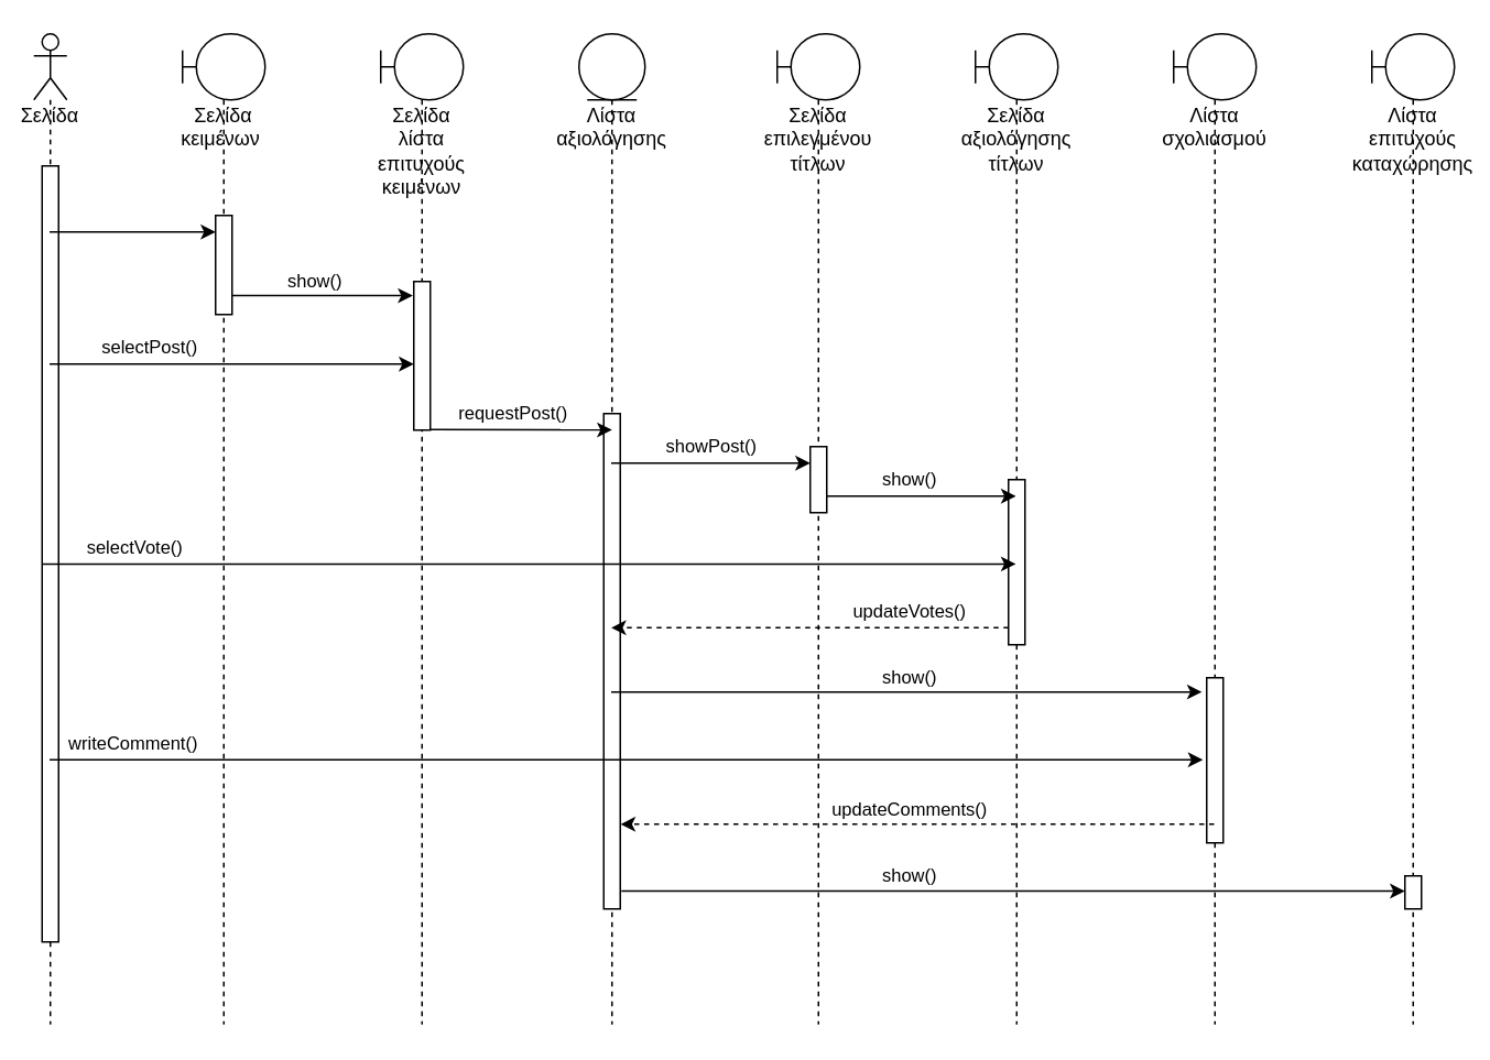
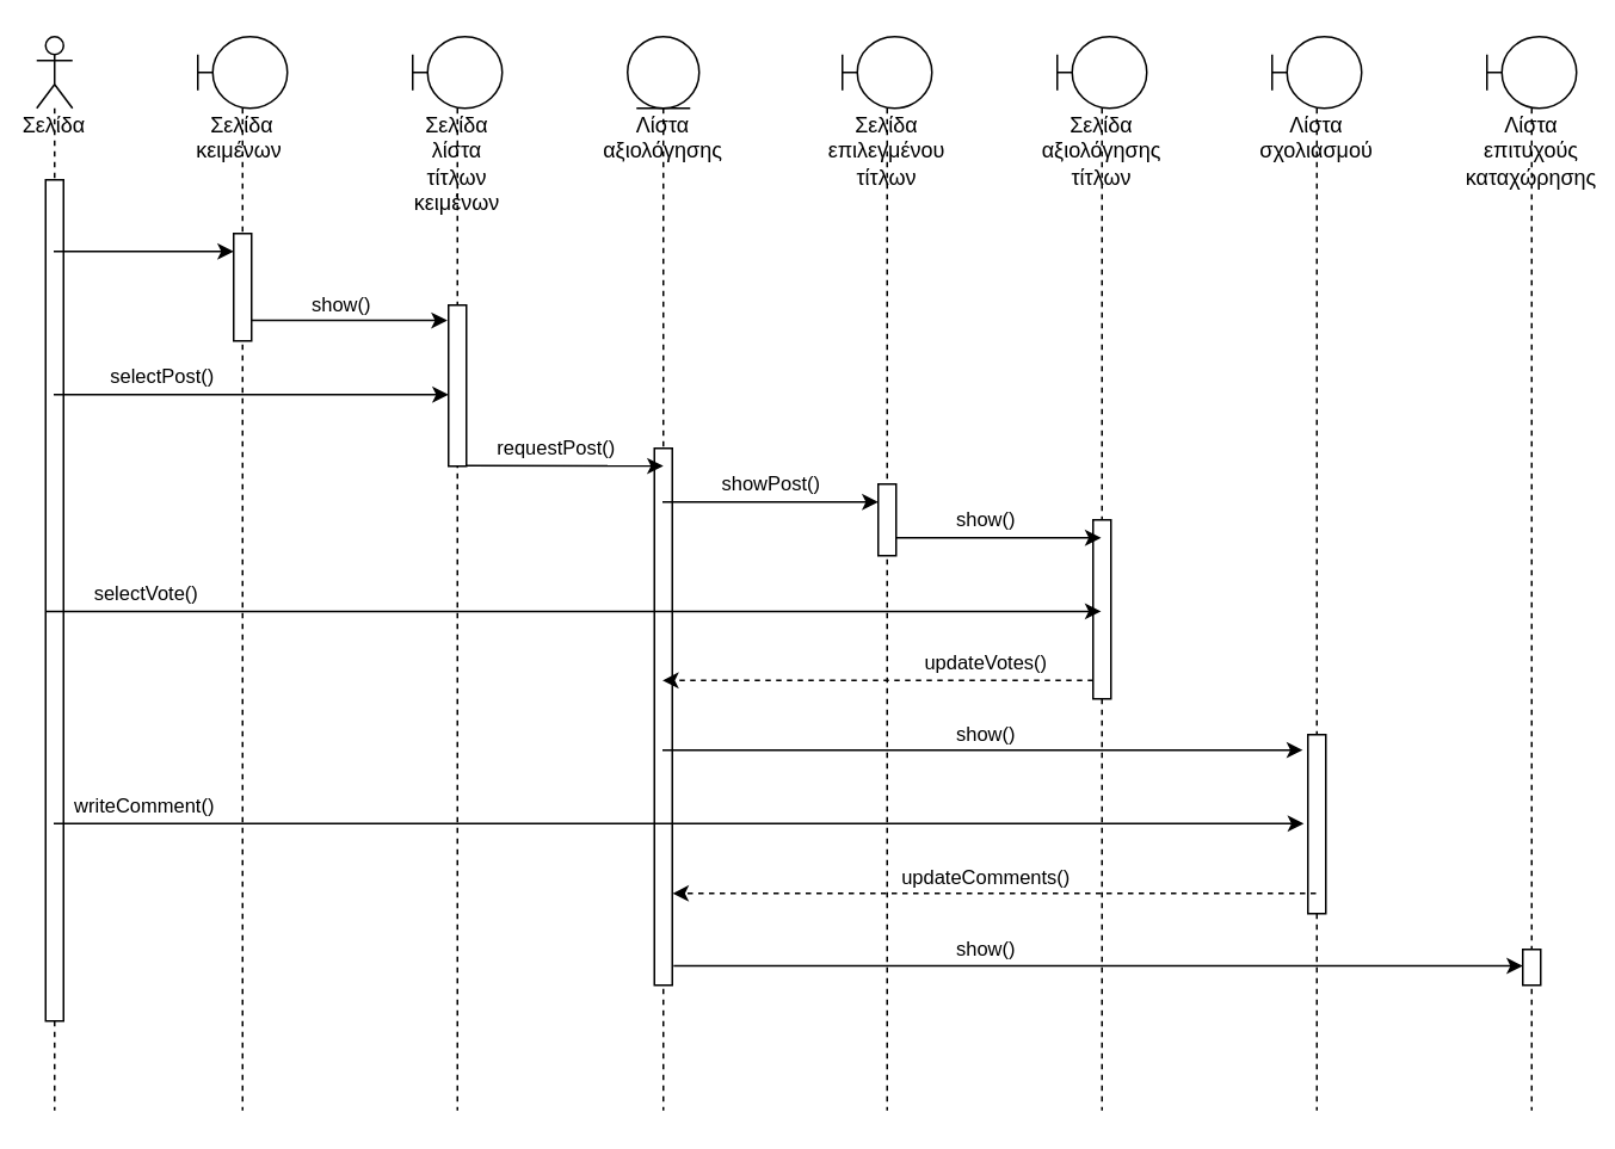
  <mxCell id="0" />
  <mxCell id="1" parent="0" />
  <mxCell id="2" value="Σελίδα" style="shape=umlLifeline;participant=umlActor;perimeter=lifelinePerimeter;whiteSpace=wrap;html=1;container=1;collapsible=0;recursiveResize=0;verticalAlign=top;spacingTop=36;outlineConnect=0;" vertex="1" parent="1"><mxGeometry x="20" y="20" width="20" height="600" as="geometry" /></mxCell>
  <mxCell id="3" value="" style="html=1;points=[];perimeter=orthogonalPerimeter;" vertex="1" parent="2"><mxGeometry x="5" y="80" width="10" height="470" as="geometry" /></mxCell>
  <mxCell id="4" value="Σελίδα κειμένων&amp;nbsp;" style="shape=umlLifeline;participant=umlBoundary;perimeter=lifelinePerimeter;whiteSpace=wrap;html=1;container=1;collapsible=0;recursiveResize=0;verticalAlign=top;spacingTop=36;outlineConnect=0;" vertex="1" parent="1"><mxGeometry x="110" y="20" width="50" height="600" as="geometry" /></mxCell>
  <mxCell id="5" value="" style="html=1;points=[];perimeter=orthogonalPerimeter;" vertex="1" parent="4"><mxGeometry x="20" y="110" width="10" height="60" as="geometry" /></mxCell>
- <mxCell id="6" value="Σελίδα λίστα επιτυχούς κειμένων" style="shape=umlLifeline;participant=umlBoundary;perimeter=lifelinePerimeter;whiteSpace=wrap;html=1;container=1;collapsible=0;recursiveResize=0;verticalAlign=top;spacingTop=36;outlineConnect=0;" vertex="1" parent="1"><mxGeometry x="230" y="20" width="50" height="600" as="geometry" /></mxCell>
+ <mxCell id="6" value="Σελίδα λίστα τίτλων κειμένων" style="shape=umlLifeline;participant=umlBoundary;perimeter=lifelinePerimeter;whiteSpace=wrap;html=1;container=1;collapsible=0;recursiveResize=0;verticalAlign=top;spacingTop=36;outlineConnect=0;" vertex="1" parent="1"><mxGeometry x="230" y="20" width="50" height="600" as="geometry" /></mxCell>
  <mxCell id="7" value="" style="html=1;points=[];perimeter=orthogonalPerimeter;" vertex="1" parent="6"><mxGeometry x="20" y="150" width="10" height="90" as="geometry" /></mxCell>
  <mxCell id="8" value="Σελίδα επιλεγμένου τίτλων" style="shape=umlLifeline;participant=umlBoundary;perimeter=lifelinePerimeter;whiteSpace=wrap;html=1;container=1;collapsible=0;recursiveResize=0;verticalAlign=top;spacingTop=36;outlineConnect=0;" vertex="1" parent="1"><mxGeometry x="470" y="20" width="50" height="600" as="geometry" /></mxCell>
  <mxCell id="9" value="" style="html=1;points=[];perimeter=orthogonalPerimeter;" vertex="1" parent="8"><mxGeometry x="20" y="250" width="10" height="40" as="geometry" /></mxCell>
  <mxCell id="10" value="Λίστα αξιολόγησης" style="shape=umlLifeline;participant=umlEntity;perimeter=lifelinePerimeter;whiteSpace=wrap;html=1;container=1;collapsible=0;recursiveResize=0;verticalAlign=top;spacingTop=36;outlineConnect=0;" vertex="1" parent="1"><mxGeometry x="350" y="20" width="40" height="600" as="geometry" /></mxCell>
  <mxCell id="11" value="" style="html=1;points=[];perimeter=orthogonalPerimeter;" vertex="1" parent="10"><mxGeometry x="15" y="230" width="10" height="300" as="geometry" /></mxCell>
  <mxCell id="12" value="Σελίδα αξιολόγησης τίτλων" style="shape=umlLifeline;participant=umlBoundary;perimeter=lifelinePerimeter;whiteSpace=wrap;html=1;container=1;collapsible=0;recursiveResize=0;verticalAlign=top;spacingTop=36;outlineConnect=0;" vertex="1" parent="1"><mxGeometry x="590" y="20" width="50" height="600" as="geometry" /></mxCell>
  <mxCell id="13" value="" style="html=1;points=[];perimeter=orthogonalPerimeter;" vertex="1" parent="12"><mxGeometry x="20" y="270" width="10" height="100" as="geometry" /></mxCell>
  <mxCell id="14" value="Λίστα σχολιασμού" style="shape=umlLifeline;participant=umlBoundary;perimeter=lifelinePerimeter;whiteSpace=wrap;html=1;container=1;collapsible=0;recursiveResize=0;verticalAlign=top;spacingTop=36;outlineConnect=0;" vertex="1" parent="1"><mxGeometry x="710" y="20" width="50" height="600" as="geometry" /></mxCell>
  <mxCell id="15" value="" style="html=1;points=[];perimeter=orthogonalPerimeter;" vertex="1" parent="14"><mxGeometry x="20" y="390" width="10" height="100" as="geometry" /></mxCell>
  <mxCell id="16" value="Λίστα επιτυχούς καταχώρησης" style="shape=umlLifeline;participant=umlBoundary;perimeter=lifelinePerimeter;whiteSpace=wrap;html=1;container=1;collapsible=0;recursiveResize=0;verticalAlign=top;spacingTop=36;outlineConnect=0;" vertex="1" parent="1"><mxGeometry x="830" y="20" width="50" height="600" as="geometry" /></mxCell>
  <mxCell id="17" value="" style="html=1;points=[];perimeter=orthogonalPerimeter;" vertex="1" parent="16"><mxGeometry x="20" y="510" width="10" height="20" as="geometry" /></mxCell>
  <mxCell id="18" value="" style="endArrow=classic;html=1;rounded=0;entryX=0;entryY=0.167;entryDx=0;entryDy=0;entryPerimeter=0;" edge="1" parent="1" source="2" target="5"><mxGeometry width="50" height="50" relative="1" as="geometry"><mxPoint x="50" y="140" as="sourcePoint" /><mxPoint x="110" y="140" as="targetPoint" /></mxGeometry></mxCell>
  <mxCell id="19" value="show()" style="endArrow=classic;html=1;rounded=0;entryX=-0.057;entryY=0.095;entryDx=0;entryDy=0;entryPerimeter=0;" edge="1" parent="1" source="5" target="7"><mxGeometry x="-0.086" y="9" width="50" height="50" relative="1" as="geometry"><mxPoint x="150" y="180" as="sourcePoint" /><mxPoint x="230" y="180" as="targetPoint" /><mxPoint as="offset" /></mxGeometry></mxCell>
  <mxCell id="20" value="selectPost()" style="endArrow=classic;html=1;rounded=0;" edge="1" parent="1" source="2"><mxGeometry x="-0.452" y="10" width="50" height="50" relative="1" as="geometry"><mxPoint x="50" y="220" as="sourcePoint" /><mxPoint x="250" y="220" as="targetPoint" /><mxPoint as="offset" /></mxGeometry></mxCell>
  <mxCell id="21" value="requestPost()" style="endArrow=classic;html=1;rounded=0;exitX=0.971;exitY=0.997;exitDx=0;exitDy=0;exitPerimeter=0;entryX=0.5;entryY=0.033;entryDx=0;entryDy=0;entryPerimeter=0;" edge="1" parent="1" source="7" target="11"><mxGeometry x="-0.088" y="10" width="50" height="50" relative="1" as="geometry"><mxPoint x="270" y="260" as="sourcePoint" /><mxPoint x="360" y="260" as="targetPoint" /><mxPoint as="offset" /></mxGeometry></mxCell>
  <mxCell id="22" value="showPost()" style="endArrow=classic;html=1;rounded=0;entryX=0;entryY=0.25;entryDx=0;entryDy=0;entryPerimeter=0;" edge="1" parent="1" source="10" target="9"><mxGeometry x="0.003" y="10" width="50" height="50" relative="1" as="geometry"><mxPoint x="390" y="280" as="sourcePoint" /><mxPoint x="470" y="280" as="targetPoint" /><mxPoint as="offset" /></mxGeometry></mxCell>
  <mxCell id="23" value="show()" style="endArrow=classic;html=1;rounded=0;" edge="1" parent="1" target="12"><mxGeometry x="-0.127" y="10" width="50" height="50" relative="1" as="geometry"><mxPoint x="500" y="300" as="sourcePoint" /><mxPoint x="590" y="300" as="targetPoint" /><mxPoint as="offset" /></mxGeometry></mxCell>
  <mxCell id="24" value="updateVotes()" style="endArrow=classic;html=1;rounded=0;dashed=1;exitX=0;exitY=0.897;exitDx=0;exitDy=0;exitPerimeter=0;" edge="1" parent="1" source="13" target="10"><mxGeometry x="-0.501" y="-10" width="50" height="50" relative="1" as="geometry"><mxPoint x="590" y="380" as="sourcePoint" /><mxPoint x="400" y="380" as="targetPoint" /><mxPoint as="offset" /></mxGeometry></mxCell>
  <mxCell id="25" value="selectVote()" style="endArrow=classic;html=1;rounded=0;exitX=0.029;exitY=0.513;exitDx=0;exitDy=0;exitPerimeter=0;" edge="1" parent="1" source="3" target="12"><mxGeometry x="-0.811" y="10" width="50" height="50" relative="1" as="geometry"><mxPoint x="40" y="340" as="sourcePoint" /><mxPoint x="590" y="340" as="targetPoint" /><mxPoint as="offset" /></mxGeometry></mxCell>
  <mxCell id="26" value="show()" style="endArrow=classic;html=1;rounded=0;entryX=-0.286;entryY=0.086;entryDx=0;entryDy=0;entryPerimeter=0;" edge="1" parent="1" source="10" target="15"><mxGeometry x="0.009" y="9" width="50" height="50" relative="1" as="geometry"><mxPoint x="400" y="420" as="sourcePoint" /><mxPoint x="710" y="420" as="targetPoint" /><mxPoint as="offset" /></mxGeometry></mxCell>
  <mxCell id="27" value="updateComments()" style="endArrow=classic;html=1;rounded=0;dashed=1;entryX=1.014;entryY=0.829;entryDx=0;entryDy=0;entryPerimeter=0;" edge="1" parent="1" source="14" target="11"><mxGeometry x="0.027" y="-9" width="50" height="50" relative="1" as="geometry"><mxPoint x="710" y="500" as="sourcePoint" /><mxPoint x="400" y="500" as="targetPoint" /><mxPoint as="offset" /></mxGeometry></mxCell>
  <mxCell id="28" value="show()" style="endArrow=classic;html=1;rounded=0;exitX=1.071;exitY=0.964;exitDx=0;exitDy=0;exitPerimeter=0;" edge="1" parent="1" source="11" target="17"><mxGeometry x="-0.265" y="9" width="50" height="50" relative="1" as="geometry"><mxPoint x="400" y="540" as="sourcePoint" /><mxPoint x="830" y="540" as="targetPoint" /><mxPoint as="offset" /></mxGeometry></mxCell>
  <mxCell id="29" value="writeComment()" style="endArrow=classic;html=1;rounded=0;entryX=-0.229;entryY=0.497;entryDx=0;entryDy=0;entryPerimeter=0;" edge="1" parent="1" source="2" target="15"><mxGeometry x="-0.856" y="10" width="50" height="50" relative="1" as="geometry"><mxPoint x="50" y="460" as="sourcePoint" /><mxPoint x="701" y="460" as="targetPoint" /><mxPoint as="offset" /></mxGeometry></mxCell>
